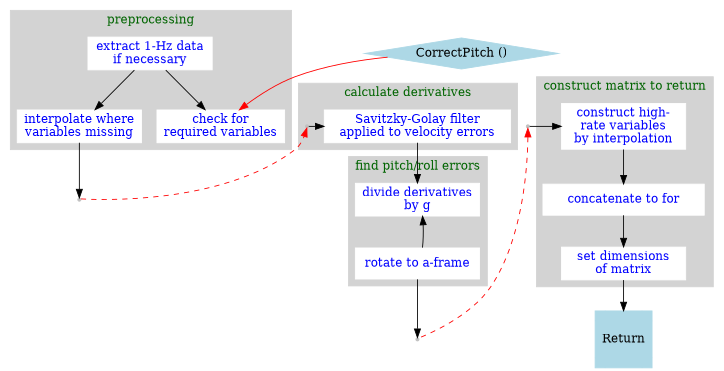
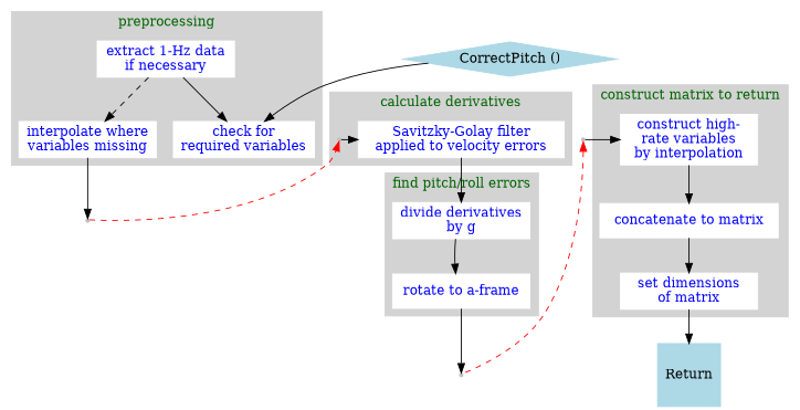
  digraph {
    node [color=white fontcolor=blue shape=box style=filled]
    edge [weight=20]
    "check for\nrequired variables" [width=2]
    "extract 1-Hz data\nif necessary" [width=2]
    "interpolate where\nvariables missing" [width=2]
    "(b)" [color=gray shape=point]
    "Savitzky-Golay filter\napplied to velocity errors" [width=3]
    "construct high-\nrate variables\nby interpolation" [width=2]
-   "concatenate to matrix" [width=2.6 label="concatenate to for"]
+   "concatenate to matrix" [width=2.6]
    "set dimensions\nof matrix" [width=2]
    "divide derivatives\nby g" [width=2]
    "rotate to a-frame" [width=2]
    "(a)" [color=gray shape=point fontcolor=""]
    Return [color=lightblue shape=Msquare fontcolor=""]
    "(c)" [color=gray shape=point fontcolor=""]
    "CorrectPitch ()" [color=lightblue shape=Mdiamond fontcolor=""]
    "(d)" [color=gray shape=point fontcolor=""]
    subgraph cluster_1 {
      color=lightgrey
      fontcolor=darkgreen
      label=preprocessing
      style=filled
      "check for\nrequired variables"
      "extract 1-Hz data\nif necessary"
      "interpolate where\nvariables missing"
    }
    subgraph cluster_2 {
      color=lightgrey
      fontcolor=darkgreen
      label="calculate derivatives"
      style=filled
      "(b)"
      "Savitzky-Golay filter\napplied to velocity errors"
    }
    subgraph cluster_3 {
      color=lightgrey
      fontcolor=darkgreen
      label="construct matrix to return"
      style=filled
      "construct high-\nrate variables\nby interpolation"
      "concatenate to matrix"
      "set dimensions\nof matrix"
    }
    subgraph cluster_4 {
      color=lightgrey
      fontcolor=darkgreen
      label="find pitch/roll errors"
      style=filled
      "divide derivatives\nby g"
      "rotate to a-frame"
    }
    "extract 1-Hz data\nif necessary" -> "check for\nrequired variables" [weight=9]
-   "extract 1-Hz data\nif necessary" -> "interpolate where\nvariables missing" [weight=9]
+   "extract 1-Hz data\nif necessary" -> "interpolate where\nvariables missing" [weight=9 style=dashed]
    "interpolate where\nvariables missing" -> "(a)" [weight=10]
    "(b)" -> "Savitzky-Golay filter\napplied to velocity errors" [minlen=0.01]
    "Savitzky-Golay filter\napplied to velocity errors" -> "divide derivatives\nby g" [weight=8]
    "construct high-\nrate variables\nby interpolation" -> "concatenate to matrix" [weight=30]
    "concatenate to matrix" -> "set dimensions\nof matrix" [weight=30]
    "set dimensions\nof matrix" -> Return
-   "rotate to a-frame" -> "divide derivatives\nby g" [weight=""]
+   "divide derivatives\nby g" -> "rotate to a-frame" [weight=""]
    "rotate to a-frame" -> "(c)" [weight=28]
    "(a)" -> "(b)" [color=red style=dashed weight=1]
-   "CorrectPitch ()" -> "check for\nrequired variables" [weight=1 color=red]
+   "CorrectPitch ()" -> "check for\nrequired variables" [weight=1]
    "CorrectPitch ()" -> "(b)" [style=invis weight=18]
    "CorrectPitch ()" -> "(d)" [style=invis weight=19]
    "(d)" -> "construct high-\nrate variables\nby interpolation" [minlen=0.1]
    "(d)" -> "(c)" [color=red dir=back style=dashed weight=0]
  }
